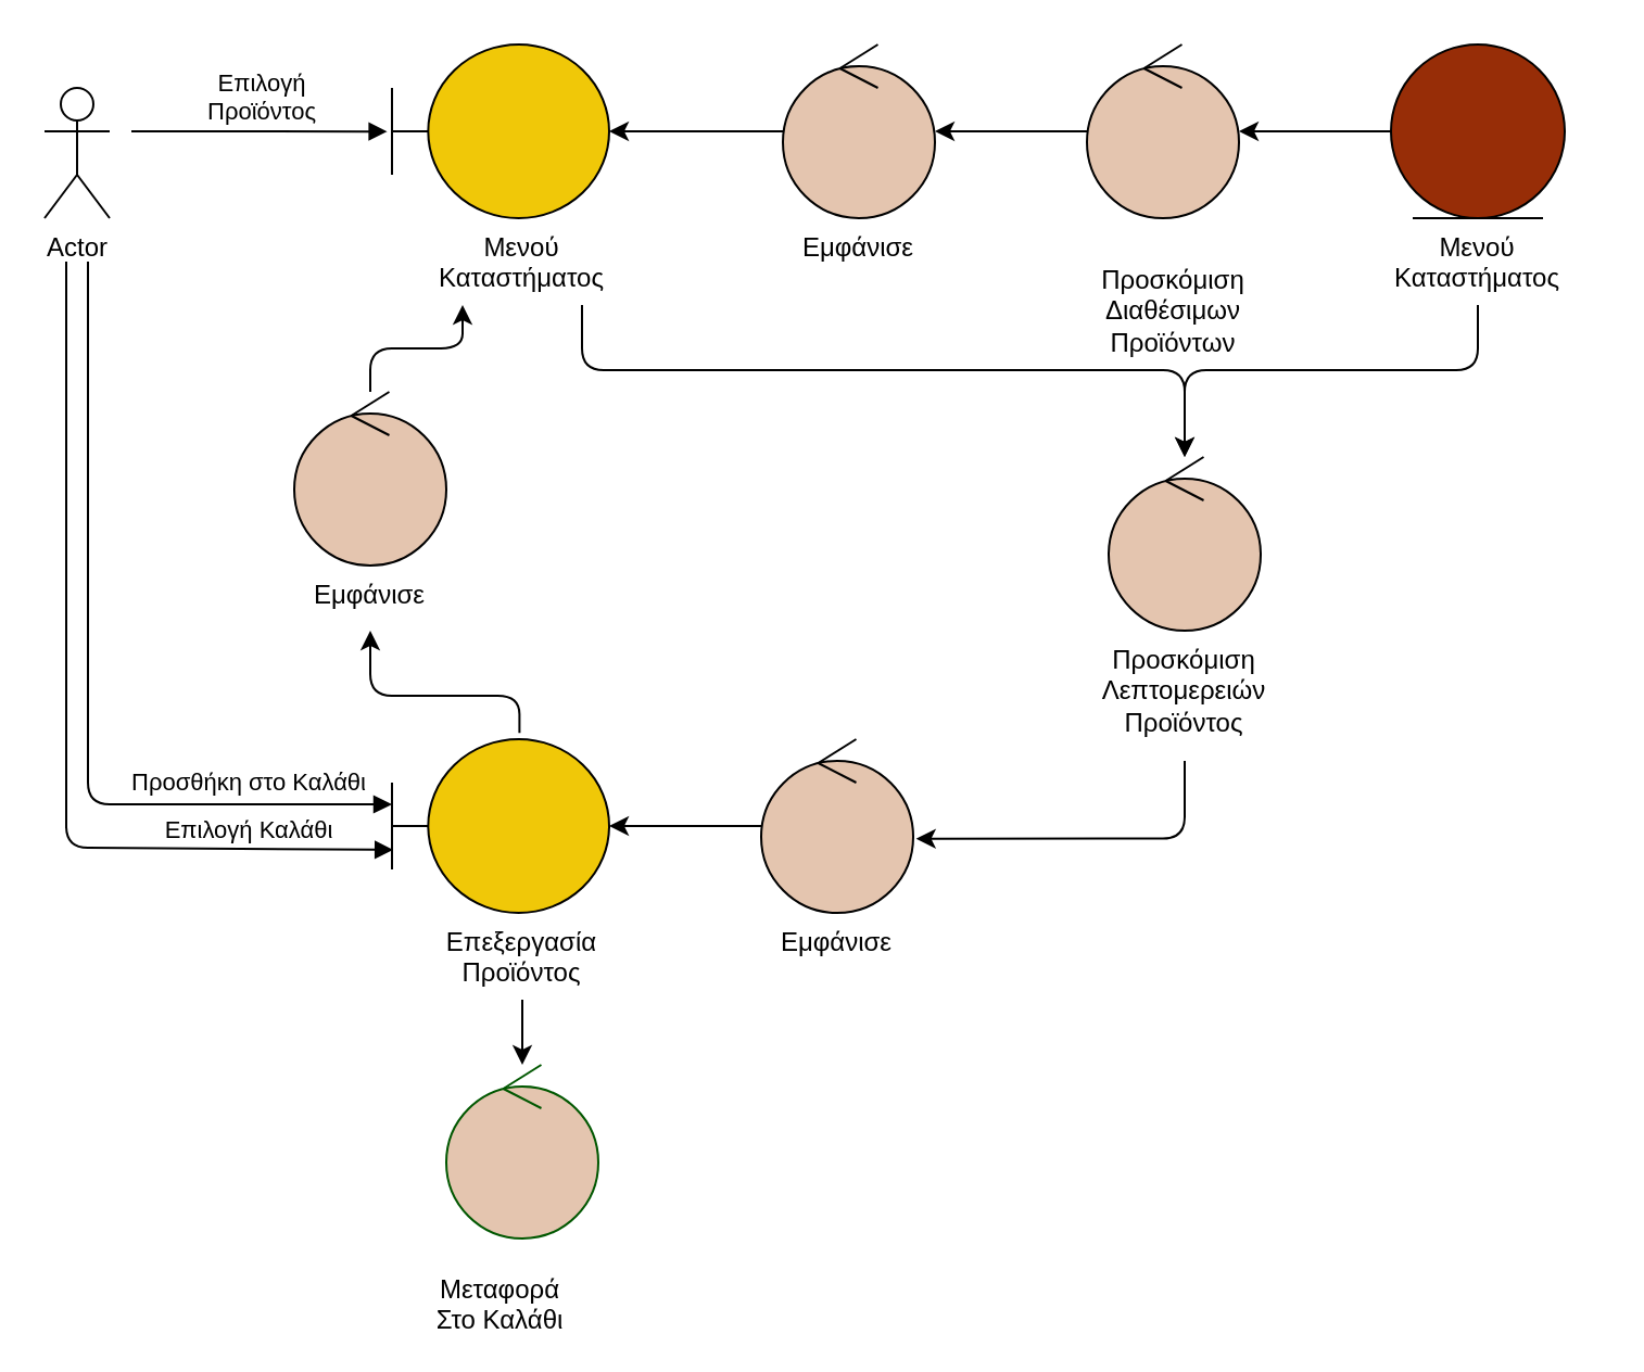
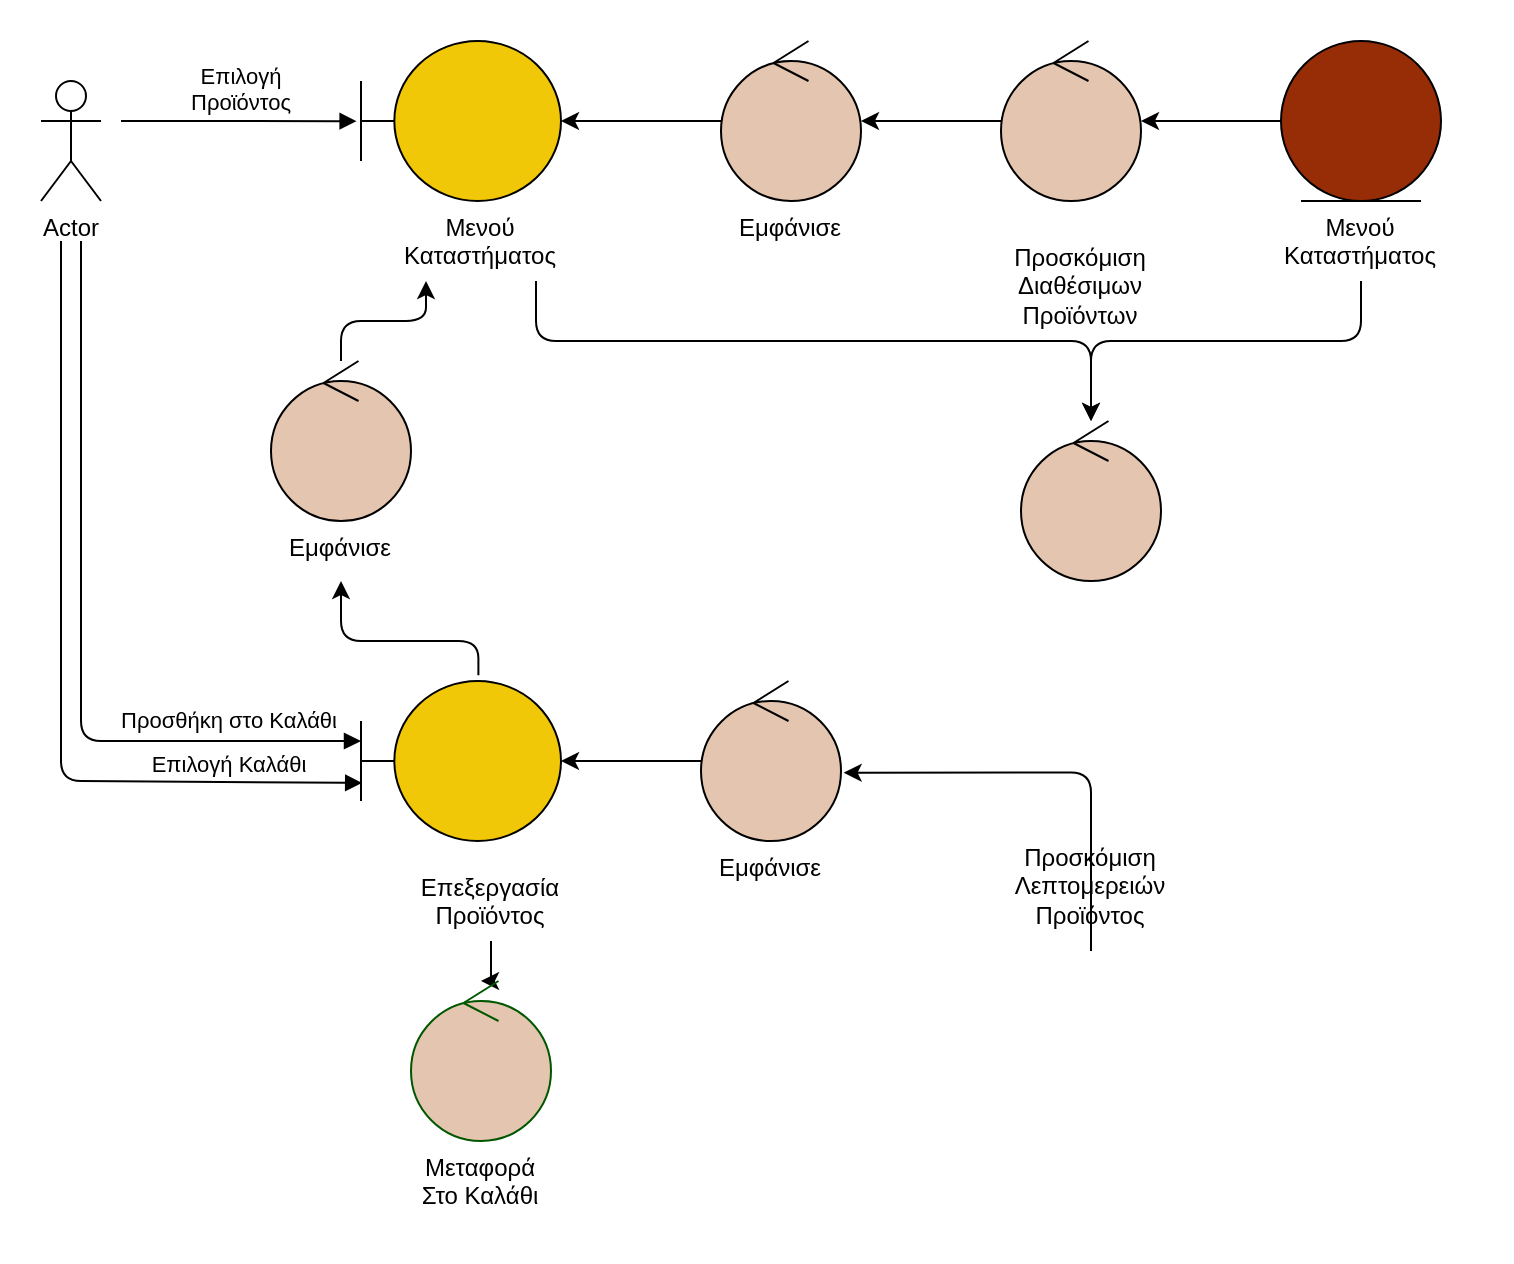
  <mxCell id="0" />
  <mxCell id="1" parent="0" />
  <mxCell id="2" style="edgeStyle=orthogonalEdgeStyle;rounded=0;orthogonalLoop=1;jettySize=auto;html=1;" parent="1" source="3" target="5" edge="1"><mxGeometry relative="1" as="geometry" /></mxCell>
  <mxCell id="3" value="" style="ellipse;shape=umlControl;whiteSpace=wrap;html=1;fillColor=#E4C5AF;" parent="1" vertex="1"><mxGeometry x="360" y="20" width="70" height="80" as="geometry" /></mxCell>
  <mxCell id="4" style="edgeStyle=orthogonalEdgeStyle;rounded=1;orthogonalLoop=1;jettySize=auto;html=1;exitX=0.75;exitY=1;exitDx=0;exitDy=0;" parent="1" source="28" target="16" edge="1"><mxGeometry relative="1" as="geometry"><Array as="points"><mxPoint x="268" y="170" /><mxPoint x="545" y="170" /></Array></mxGeometry></mxCell>
  <mxCell id="5" value="" style="shape=umlBoundary;whiteSpace=wrap;html=1;fillColor=#F0C808;" parent="1" vertex="1"><mxGeometry x="180" y="20" width="100" height="80" as="geometry" /></mxCell>
  <mxCell id="6" value="Επιλογή &lt;br&gt;Προϊόντος" style="html=1;verticalAlign=bottom;endArrow=block;rounded=0;entryX=-0.022;entryY=0.501;entryDx=0;entryDy=0;entryPerimeter=0;labelBackgroundColor=none;" parent="1" target="5" edge="1"><mxGeometry x="0.019" width="80" relative="1" as="geometry"><mxPoint x="60" y="60" as="sourcePoint" /><mxPoint x="360" y="-40" as="targetPoint" /><Array as="points"><mxPoint x="60" y="60" /><mxPoint x="120" y="60" /></Array><mxPoint as="offset" /></mxGeometry></mxCell>
  <mxCell id="7" style="edgeStyle=orthogonalEdgeStyle;rounded=0;orthogonalLoop=1;jettySize=auto;html=1;" parent="1" source="8" target="3" edge="1"><mxGeometry relative="1" as="geometry" /></mxCell>
  <mxCell id="8" value="" style="ellipse;shape=umlControl;whiteSpace=wrap;html=1;fillColor=#E4C5AF;" parent="1" vertex="1"><mxGeometry x="500" y="20" width="70" height="80" as="geometry" /></mxCell>
  <mxCell id="9" style="edgeStyle=orthogonalEdgeStyle;rounded=1;orthogonalLoop=1;jettySize=auto;html=1;entryX=0.5;entryY=1;entryDx=0;entryDy=0;exitX=0.587;exitY=-0.036;exitDx=0;exitDy=0;exitPerimeter=0;" parent="1" source="11" target="32" edge="1"><mxGeometry relative="1" as="geometry"><Array as="points"><mxPoint x="239" y="320" /><mxPoint x="170" y="320" /></Array></mxGeometry></mxCell>
  <mxCell id="10" style="edgeStyle=orthogonalEdgeStyle;rounded=0;orthogonalLoop=1;jettySize=auto;html=1;exitX=0.5;exitY=1;exitDx=0;exitDy=0;" parent="1" source="31" target="23" edge="1"><mxGeometry relative="1" as="geometry"><mxPoint x="240" y="410" as="sourcePoint" /><mxPoint x="230" y="440" as="targetPoint" /></mxGeometry></mxCell>
  <mxCell id="11" value="" style="shape=umlBoundary;whiteSpace=wrap;html=1;fillColor=#F0C808;" parent="1" vertex="1"><mxGeometry x="180" y="340" width="100" height="80" as="geometry" /></mxCell>
  <mxCell id="12" style="edgeStyle=orthogonalEdgeStyle;rounded=0;orthogonalLoop=1;jettySize=auto;html=1;" parent="1" source="14" target="8" edge="1"><mxGeometry relative="1" as="geometry" /></mxCell>
  <mxCell id="13" style="edgeStyle=orthogonalEdgeStyle;rounded=1;orthogonalLoop=1;jettySize=auto;html=1;exitX=0.5;exitY=1;exitDx=0;exitDy=0;" parent="1" source="27" target="16" edge="1"><mxGeometry relative="1" as="geometry"><mxPoint x="680" y="190" as="targetPoint" /><Array as="points"><mxPoint x="680" y="170" /><mxPoint x="545" y="170" /></Array></mxGeometry></mxCell>
  <mxCell id="14" value="" style="ellipse;shape=umlEntity;whiteSpace=wrap;html=1;fillColor=#972D07;" parent="1" vertex="1"><mxGeometry x="640" y="20" width="80" height="80" as="geometry" /></mxCell>
  <mxCell id="15" style="edgeStyle=orthogonalEdgeStyle;rounded=1;orthogonalLoop=1;jettySize=auto;html=1;exitX=0.5;exitY=1;exitDx=0;exitDy=0;entryX=1.019;entryY=0.573;entryDx=0;entryDy=0;entryPerimeter=0;" parent="1" source="29" target="18" edge="1"><mxGeometry relative="1" as="geometry"><mxPoint x="545" y="380" as="targetPoint" /><Array as="points"><mxPoint x="545" y="386" /></Array></mxGeometry></mxCell>
  <mxCell id="16" value="" style="ellipse;shape=umlControl;whiteSpace=wrap;html=1;fillColor=#E4C5AF;" parent="1" vertex="1"><mxGeometry x="510" y="210" width="70" height="80" as="geometry" /></mxCell>
  <mxCell id="17" style="edgeStyle=orthogonalEdgeStyle;rounded=0;orthogonalLoop=1;jettySize=auto;html=1;" parent="1" source="18" target="11" edge="1"><mxGeometry relative="1" as="geometry" /></mxCell>
  <mxCell id="18" value="" style="ellipse;shape=umlControl;whiteSpace=wrap;html=1;fillColor=#E4C5AF;" parent="1" vertex="1"><mxGeometry x="350" y="340" width="70" height="80" as="geometry" /></mxCell>
  <mxCell id="19" value="Προσθήκη στο Καλάθι" style="html=1;verticalAlign=bottom;endArrow=block;rounded=1;entryX=0;entryY=0.375;entryDx=0;entryDy=0;entryPerimeter=0;align=center;labelBackgroundColor=none;" parent="1" target="11" edge="1"><mxGeometry x="0.659" y="1" width="80" relative="1" as="geometry"><mxPoint x="40" y="120" as="sourcePoint" /><mxPoint x="70" y="180" as="targetPoint" /><Array as="points"><mxPoint x="40" y="370" /></Array><mxPoint as="offset" /></mxGeometry></mxCell>
  <mxCell id="20" style="edgeStyle=orthogonalEdgeStyle;rounded=1;orthogonalLoop=1;jettySize=auto;html=1;entryX=0.25;entryY=1;entryDx=0;entryDy=0;" parent="1" source="21" target="28" edge="1"><mxGeometry relative="1" as="geometry"><mxPoint x="235" y="130" as="targetPoint" /><Array as="points" /></mxGeometry></mxCell>
  <mxCell id="21" value="" style="ellipse;shape=umlControl;whiteSpace=wrap;html=1;fillColor=#E4C5AF;" parent="1" vertex="1"><mxGeometry x="135" y="180" width="70" height="80" as="geometry" /></mxCell>
  <mxCell id="22" value="Επιλογή Καλάθι" style="html=1;verticalAlign=bottom;endArrow=block;rounded=1;fillColor=#008a00;strokeColor=#000000;entryX=0.006;entryY=0.637;entryDx=0;entryDy=0;entryPerimeter=0;align=center;labelBackgroundColor=none;" parent="1" target="11" edge="1"><mxGeometry x="0.681" width="80" relative="1" as="geometry"><mxPoint x="30" y="120" as="sourcePoint" /><mxPoint x="360" y="-80" as="targetPoint" /><Array as="points"><mxPoint x="30" y="390" /></Array><mxPoint as="offset" /></mxGeometry></mxCell>
  <mxCell id="23" value="" style="ellipse;shape=umlControl;whiteSpace=wrap;html=1;fillColor=#E4C5AF;fontColor=#ffffff;strokeColor=#005700;" parent="1" vertex="1"><mxGeometry x="205" y="490" width="70" height="80" as="geometry" /></mxCell>
  <mxCell id="24" value="Actor" style="shape=umlActor;verticalLabelPosition=bottom;verticalAlign=top;html=1;outlineConnect=0;" parent="1" vertex="1"><mxGeometry x="20" y="40" width="30" height="60" as="geometry" /></mxCell>
  <mxCell id="25" value="&lt;meta charset=&quot;utf-8&quot;&gt;&lt;span style=&quot;color: rgb(0, 0, 0); font-family: helvetica; font-size: 12px; font-style: normal; font-weight: 400; letter-spacing: normal; text-indent: 0px; text-transform: none; word-spacing: 0px; display: inline; float: none;&quot;&gt;Προσκόμιση&lt;/span&gt;&lt;br style=&quot;color: rgb(0, 0, 0); font-family: helvetica; font-size: 12px; font-style: normal; font-weight: 400; letter-spacing: normal; text-indent: 0px; text-transform: none; word-spacing: 0px;&quot;&gt;&lt;span style=&quot;color: rgb(0, 0, 0); font-family: helvetica; font-size: 12px; font-style: normal; font-weight: 400; letter-spacing: normal; text-indent: 0px; text-transform: none; word-spacing: 0px; display: inline; float: none;&quot;&gt;Διαθέσιμων&lt;/span&gt;&lt;br style=&quot;color: rgb(0, 0, 0); font-family: helvetica; font-size: 12px; font-style: normal; font-weight: 400; letter-spacing: normal; text-indent: 0px; text-transform: none; word-spacing: 0px;&quot;&gt;&lt;span style=&quot;color: rgb(0, 0, 0); font-family: helvetica; font-size: 12px; font-style: normal; font-weight: 400; letter-spacing: normal; text-indent: 0px; text-transform: none; word-spacing: 0px; display: inline; float: none;&quot;&gt;Προϊόντων&lt;/span&gt;" style="text;whiteSpace=wrap;html=1;align=center;labelBackgroundColor=none;" vertex="1" parent="1"><mxGeometry x="490" y="115" width="100" height="60" as="geometry" /></mxCell>
  <mxCell id="26" value="&lt;meta charset=&quot;utf-8&quot;&gt;&lt;span style=&quot;color: rgb(0, 0, 0); font-family: helvetica; font-size: 12px; font-style: normal; font-weight: 400; letter-spacing: normal; text-indent: 0px; text-transform: none; word-spacing: 0px; display: inline; float: none;&quot;&gt;Εμφάνισε&lt;/span&gt;" style="text;whiteSpace=wrap;html=1;align=center;labelBackgroundColor=none;" vertex="1" parent="1"><mxGeometry x="355" y="100" width="80" height="30" as="geometry" /></mxCell>
  <mxCell id="27" value="&lt;meta charset=&quot;utf-8&quot;&gt;&lt;span style=&quot;color: rgb(0, 0, 0); font-family: helvetica; font-size: 12px; font-style: normal; font-weight: 400; letter-spacing: normal; text-indent: 0px; text-transform: none; word-spacing: 0px; display: inline; float: none;&quot;&gt;Μενού&lt;/span&gt;&lt;br style=&quot;color: rgb(0, 0, 0); font-family: helvetica; font-size: 12px; font-style: normal; font-weight: 400; letter-spacing: normal; text-indent: 0px; text-transform: none; word-spacing: 0px;&quot;&gt;&lt;span style=&quot;color: rgb(0, 0, 0); font-family: helvetica; font-size: 12px; font-style: normal; font-weight: 400; letter-spacing: normal; text-indent: 0px; text-transform: none; word-spacing: 0px; display: inline; float: none;&quot;&gt;Καταστήματος&lt;/span&gt;" style="text;whiteSpace=wrap;html=1;align=center;labelBackgroundColor=none;" vertex="1" parent="1"><mxGeometry x="625" y="100" width="110" height="40" as="geometry" /></mxCell>
  <mxCell id="28" value="&lt;meta charset=&quot;utf-8&quot;&gt;&lt;span style=&quot;color: rgb(0, 0, 0); font-family: helvetica; font-size: 12px; font-style: normal; font-weight: 400; letter-spacing: normal; text-indent: 0px; text-transform: none; word-spacing: 0px; display: inline; float: none;&quot;&gt;Μενού&lt;/span&gt;&lt;br style=&quot;color: rgb(0, 0, 0); font-family: helvetica; font-size: 12px; font-style: normal; font-weight: 400; letter-spacing: normal; text-indent: 0px; text-transform: none; word-spacing: 0px;&quot;&gt;&lt;span style=&quot;color: rgb(0, 0, 0); font-family: helvetica; font-size: 12px; font-style: normal; font-weight: 400; letter-spacing: normal; text-indent: 0px; text-transform: none; word-spacing: 0px; display: inline; float: none;&quot;&gt;Καταστήματος&lt;/span&gt;" style="text;whiteSpace=wrap;html=1;align=center;labelBackgroundColor=none;" vertex="1" parent="1"><mxGeometry x="185" y="100" width="110" height="40" as="geometry" /></mxCell>
- <mxCell id="29" value="&lt;meta charset=&quot;utf-8&quot;&gt;&lt;span style=&quot;color: rgb(0, 0, 0); font-family: helvetica; font-size: 12px; font-style: normal; font-weight: 400; letter-spacing: normal; text-indent: 0px; text-transform: none; word-spacing: 0px; display: inline; float: none;&quot;&gt;Προσκόμιση&lt;/span&gt;&lt;br style=&quot;color: rgb(0, 0, 0); font-family: helvetica; font-size: 12px; font-style: normal; font-weight: 400; letter-spacing: normal; text-indent: 0px; text-transform: none; word-spacing: 0px;&quot;&gt;&lt;span style=&quot;color: rgb(0, 0, 0); font-family: helvetica; font-size: 12px; font-style: normal; font-weight: 400; letter-spacing: normal; text-indent: 0px; text-transform: none; word-spacing: 0px; display: inline; float: none;&quot;&gt;Λεπτομερειών&lt;/span&gt;&lt;br style=&quot;color: rgb(0, 0, 0); font-family: helvetica; font-size: 12px; font-style: normal; font-weight: 400; letter-spacing: normal; text-indent: 0px; text-transform: none; word-spacing: 0px;&quot;&gt;&lt;span style=&quot;color: rgb(0, 0, 0); font-family: helvetica; font-size: 12px; font-style: normal; font-weight: 400; letter-spacing: normal; text-indent: 0px; text-transform: none; word-spacing: 0px; display: inline; float: none;&quot;&gt;Προϊόντος&lt;/span&gt;" style="text;whiteSpace=wrap;html=1;align=center;labelBackgroundColor=none;" vertex="1" parent="1"><mxGeometry x="490" y="290" width="110" height="60" as="geometry" /></mxCell>
+ <mxCell id="29" value="&lt;meta charset=&quot;utf-8&quot;&gt;&lt;span style=&quot;color: rgb(0, 0, 0); font-family: helvetica; font-size: 12px; font-style: normal; font-weight: 400; letter-spacing: normal; text-indent: 0px; text-transform: none; word-spacing: 0px; display: inline; float: none;&quot;&gt;Προσκόμιση&lt;/span&gt;&lt;br style=&quot;color: rgb(0, 0, 0); font-family: helvetica; font-size: 12px; font-style: normal; font-weight: 400; letter-spacing: normal; text-indent: 0px; text-transform: none; word-spacing: 0px;&quot;&gt;&lt;span style=&quot;color: rgb(0, 0, 0); font-family: helvetica; font-size: 12px; font-style: normal; font-weight: 400; letter-spacing: normal; text-indent: 0px; text-transform: none; word-spacing: 0px; display: inline; float: none;&quot;&gt;Λεπτομερειών&lt;/span&gt;&lt;br style=&quot;color: rgb(0, 0, 0); font-family: helvetica; font-size: 12px; font-style: normal; font-weight: 400; letter-spacing: normal; text-indent: 0px; text-transform: none; word-spacing: 0px;&quot;&gt;&lt;span style=&quot;color: rgb(0, 0, 0); font-family: helvetica; font-size: 12px; font-style: normal; font-weight: 400; letter-spacing: normal; text-indent: 0px; text-transform: none; word-spacing: 0px; display: inline; float: none;&quot;&gt;Προϊόντος&lt;/span&gt;" style="text;whiteSpace=wrap;html=1;align=center;labelBackgroundColor=none;" vertex="1" parent="1"><mxGeometry x="490" y="415" width="110" height="60" as="geometry" /></mxCell>
  <mxCell id="30" value="&lt;meta charset=&quot;utf-8&quot;&gt;&lt;span style=&quot;color: rgb(0, 0, 0); font-family: helvetica; font-size: 12px; font-style: normal; font-weight: 400; letter-spacing: normal; text-indent: 0px; text-transform: none; word-spacing: 0px; display: inline; float: none;&quot;&gt;Εμφάνισε&lt;/span&gt;" style="text;whiteSpace=wrap;html=1;align=center;labelBackgroundColor=none;" vertex="1" parent="1"><mxGeometry x="345" y="420" width="80" height="30" as="geometry" /></mxCell>
- <mxCell id="31" value="&lt;meta charset=&quot;utf-8&quot;&gt;&lt;span style=&quot;color: rgb(0, 0, 0); font-family: helvetica; font-size: 12px; font-style: normal; font-weight: 400; letter-spacing: normal; text-indent: 0px; text-transform: none; word-spacing: 0px; display: inline; float: none;&quot;&gt;Επεξεργασία&lt;/span&gt;&lt;br style=&quot;color: rgb(0, 0, 0); font-family: helvetica; font-size: 12px; font-style: normal; font-weight: 400; letter-spacing: normal; text-indent: 0px; text-transform: none; word-spacing: 0px;&quot;&gt;&lt;span style=&quot;color: rgb(0, 0, 0); font-family: helvetica; font-size: 12px; font-style: normal; font-weight: 400; letter-spacing: normal; text-indent: 0px; text-transform: none; word-spacing: 0px; display: inline; float: none;&quot;&gt;Προϊόντος&lt;/span&gt;" style="text;whiteSpace=wrap;html=1;align=center;labelBackgroundColor=none;" vertex="1" parent="1"><mxGeometry x="190" y="420" width="100" height="40" as="geometry" /></mxCell>
+ <mxCell id="31" value="&lt;meta charset=&quot;utf-8&quot;&gt;&lt;span style=&quot;color: rgb(0, 0, 0); font-family: helvetica; font-size: 12px; font-style: normal; font-weight: 400; letter-spacing: normal; text-indent: 0px; text-transform: none; word-spacing: 0px; display: inline; float: none;&quot;&gt;Επεξεργασία&lt;/span&gt;&lt;br style=&quot;color: rgb(0, 0, 0); font-family: helvetica; font-size: 12px; font-style: normal; font-weight: 400; letter-spacing: normal; text-indent: 0px; text-transform: none; word-spacing: 0px;&quot;&gt;&lt;span style=&quot;color: rgb(0, 0, 0); font-family: helvetica; font-size: 12px; font-style: normal; font-weight: 400; letter-spacing: normal; text-indent: 0px; text-transform: none; word-spacing: 0px; display: inline; float: none;&quot;&gt;Προϊόντος&lt;/span&gt;" style="text;whiteSpace=wrap;html=1;align=center;labelBackgroundColor=none;" vertex="1" parent="1"><mxGeometry x="195" y="430" width="100" height="40" as="geometry" /></mxCell>
  <mxCell id="32" value="&lt;meta charset=&quot;utf-8&quot;&gt;&lt;span style=&quot;color: rgb(0, 0, 0); font-family: helvetica; font-size: 12px; font-style: normal; font-weight: 400; letter-spacing: normal; text-indent: 0px; text-transform: none; word-spacing: 0px; display: inline; float: none;&quot;&gt;Εμφάνισε&lt;/span&gt;" style="text;whiteSpace=wrap;html=1;align=center;labelBackgroundColor=none;" vertex="1" parent="1"><mxGeometry x="130" y="260" width="80" height="30" as="geometry" /></mxCell>
- <mxCell id="33" value="&lt;span style=&quot;font-family: &amp;#34;helvetica&amp;#34; ; font-size: 12px ; font-style: normal ; font-weight: 400 ; letter-spacing: normal ; text-indent: 0px ; text-transform: none ; word-spacing: 0px ; display: inline ; float: none&quot;&gt;Μεταφορά&lt;/span&gt;&lt;br style=&quot;font-family: &amp;#34;helvetica&amp;#34; ; font-size: 12px ; font-style: normal ; font-weight: 400 ; letter-spacing: normal ; text-indent: 0px ; text-transform: none ; word-spacing: 0px&quot;&gt;&lt;span style=&quot;font-family: &amp;#34;helvetica&amp;#34; ; font-size: 12px ; font-style: normal ; font-weight: 400 ; letter-spacing: normal ; text-indent: 0px ; text-transform: none ; word-spacing: 0px ; display: inline ; float: none&quot;&gt;Στο&amp;nbsp;&lt;/span&gt;&lt;span style=&quot;font-family: &amp;#34;helvetica&amp;#34; ; font-size: 12px ; font-style: normal ; font-weight: 400 ; letter-spacing: normal ; text-indent: 0px ; text-transform: none ; word-spacing: 0px ; display: inline ; float: none&quot;&gt;Καλάθι&lt;/span&gt;" style="text;whiteSpace=wrap;html=1;fontColor=#000000;labelBackgroundColor=none;align=center;" vertex="1" parent="1"><mxGeometry x="185" y="580" width="90" height="40" as="geometry" /></mxCell>
+ <mxCell id="33" value="&lt;span style=&quot;font-family: &amp;#34;helvetica&amp;#34; ; font-size: 12px ; font-style: normal ; font-weight: 400 ; letter-spacing: normal ; text-indent: 0px ; text-transform: none ; word-spacing: 0px ; display: inline ; float: none&quot;&gt;Μεταφορά&lt;/span&gt;&lt;br style=&quot;font-family: &amp;#34;helvetica&amp;#34; ; font-size: 12px ; font-style: normal ; font-weight: 400 ; letter-spacing: normal ; text-indent: 0px ; text-transform: none ; word-spacing: 0px&quot;&gt;&lt;span style=&quot;font-family: &amp;#34;helvetica&amp;#34; ; font-size: 12px ; font-style: normal ; font-weight: 400 ; letter-spacing: normal ; text-indent: 0px ; text-transform: none ; word-spacing: 0px ; display: inline ; float: none&quot;&gt;Στο&amp;nbsp;&lt;/span&gt;&lt;span style=&quot;font-family: &amp;#34;helvetica&amp;#34; ; font-size: 12px ; font-style: normal ; font-weight: 400 ; letter-spacing: normal ; text-indent: 0px ; text-transform: none ; word-spacing: 0px ; display: inline ; float: none&quot;&gt;Καλάθι&lt;/span&gt;" style="text;whiteSpace=wrap;html=1;fontColor=#000000;labelBackgroundColor=none;align=center;" vertex="1" parent="1"><mxGeometry x="195" y="570" width="90" height="40" as="geometry" /></mxCell>
